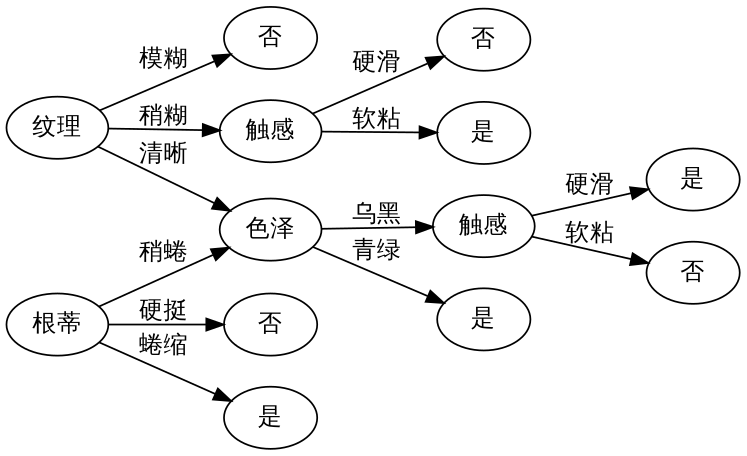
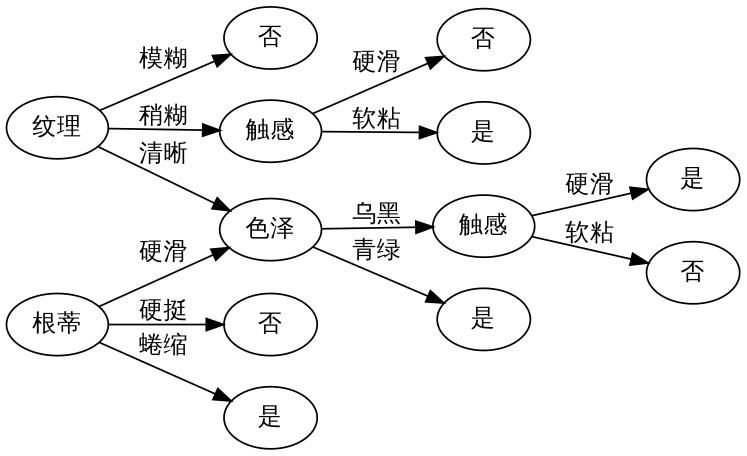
  digraph {
    fontname="DejaVu Sans Mono"
    rankdir=LR
    node [fontname="DejaVu Sans Mono"]
    edge [fontname="DejaVu Sans Mono"]
    n1 [label="纹理"]
    n2 [label="否"]
    n3 [label="触感"]
    n4 [label="色泽"]
    n5 [label="根蒂"]
    n6 [label="否"]
    n7 [label="是"]
    n8 [label="否"]
    n9 [label="是"]
    n10 [label="触感"]
    n11 [label="是"]
    n12 [label="是"]
    n13 [label="否"]
    n1 -> n2 [label="模糊"]
    n1 -> n3 [label="稍糊"]
    n1 -> n4 [label="清晰"]
    n3 -> n8 [label="硬滑"]
    n3 -> n9 [label="软粘"]
    n4 -> n10 [label="乌黑"]
    n4 -> n11 [label="青绿"]
-   n5 -> n4 [label="稍蜷"]
+   n5 -> n4 [label="硬滑"]
    n5 -> n6 [label="硬挺"]
    n5 -> n7 [label="蜷缩"]
    n10 -> n12 [label="硬滑"]
    n10 -> n13 [label="软粘"]
  }
